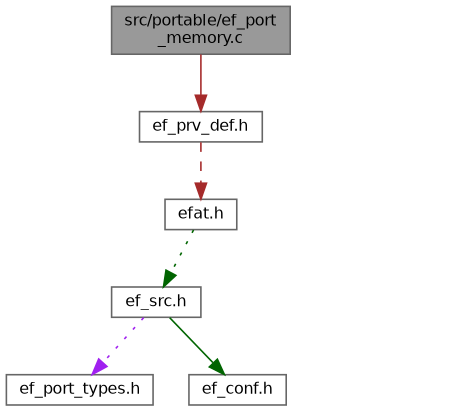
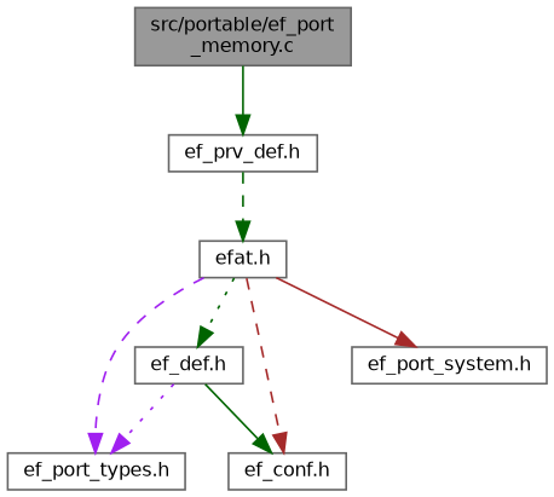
  digraph {
    node [color=grey40 fillcolor=white fontname=Helvetica fontsize=10 shape=box style=filled]
    edge [color=darkgreen fontname=Helvetica fontsize=10 labelfontname=Helvetica labelfontsize=10 style=solid]
    n1 [color=gray40 fillcolor=grey60 fontcolor=black height=0.2 label="src/portable/ef_port\l_memory.c" width=0.4]
    n2 [height=0.2 label="ef_prv_def.h" width=0.4]
    n3 [height=0.2 label="efat.h" width=0.4]
    n4 [height=0.2 label="ef_port_types.h" width=0.4]
-   n5 [height=0.2 label="ef_src.h" width=0.4]
+   n5 [height=0.2 label="ef_def.h" width=0.4]
    n6 [height=0.2 label="ef_conf.h" width=0.4]
-   n1 -> n2 [color=brown]
-   n2 -> n3 [color=brown style=dashed]
+   n7 [height=0.2 label="ef_port_system.h" width=0.4]
+   n1 -> n2
+   n2 -> n3 [style=dashed]
+   n3 -> n4 [color=purple style=dashed]
    n3 -> n5 [style=dotted]
+   n3 -> n6 [color=brown style=dashed]
+   n3 -> n7 [color=brown]
    n5 -> n4 [color=purple style=dotted]
    n5 -> n6
  }
